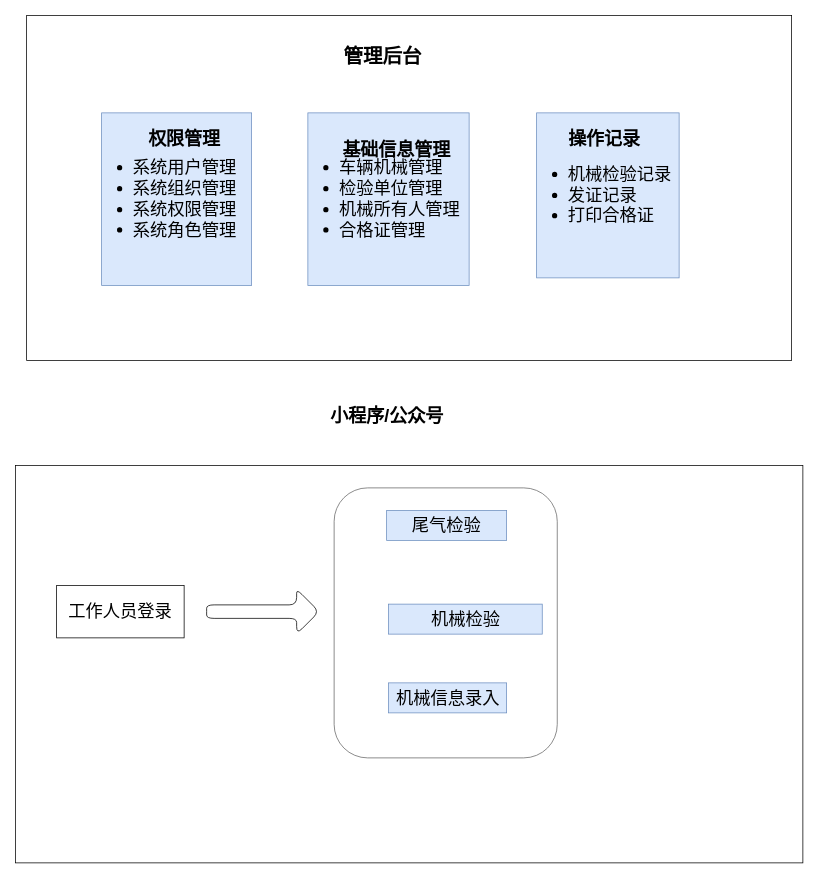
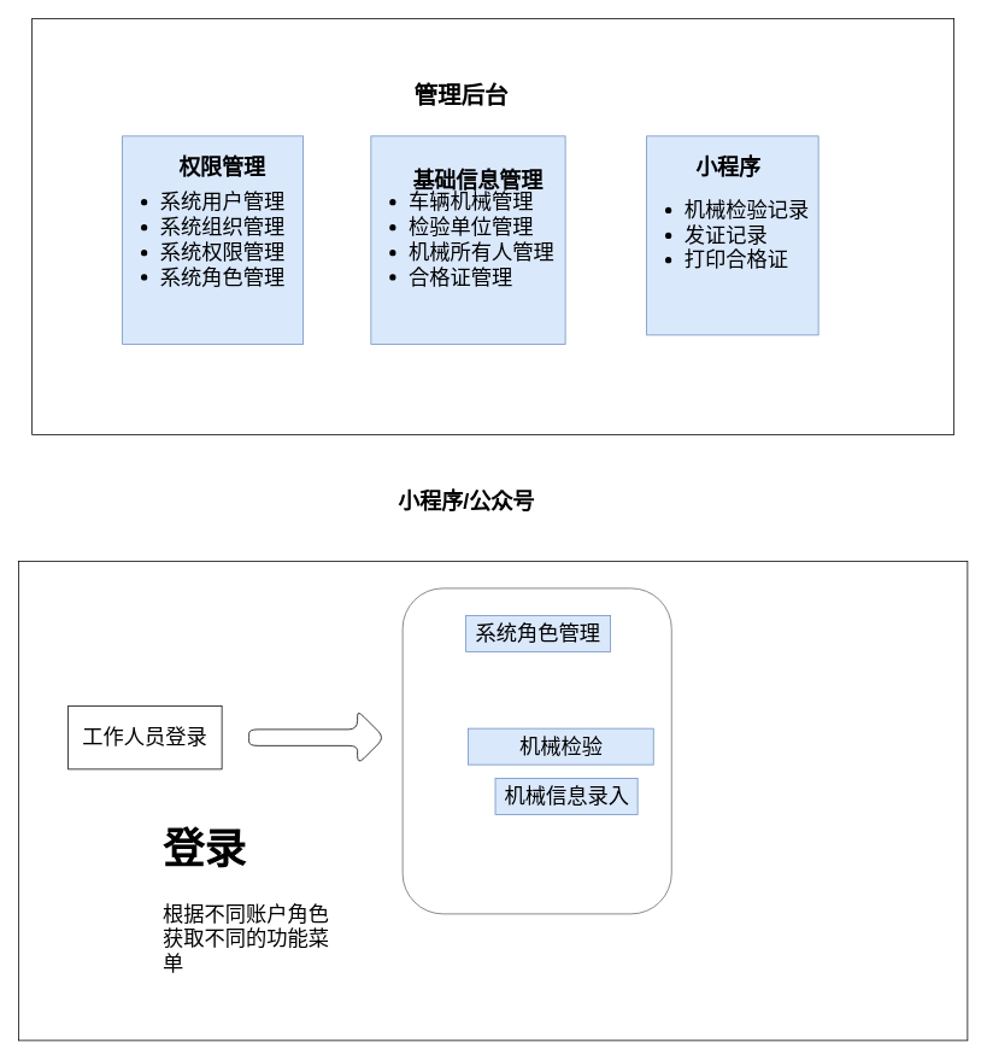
  <mxCell id="0" />
  <mxCell id="1" parent="0" />
  <mxCell id="2" value="" style="rounded=0;whiteSpace=wrap;html=1;strokeColor=#000000;strokeWidth=1;fillColor=#ffffff;" vertex="1" parent="1"><mxGeometry x="35" y="20" width="1020" height="460" as="geometry" /></mxCell>
- <mxCell id="3" value="&lt;font style=&quot;font-size: 26px&quot;&gt;&lt;b&gt;管理后台&lt;/b&gt;&lt;/font&gt;" style="text;html=1;strokeColor=none;fillColor=none;align=center;verticalAlign=middle;whiteSpace=wrap;rounded=0;" vertex="1" parent="1"><mxGeometry x="365" y="65" width="290" height="20" as="geometry" /></mxCell>
+ <mxCell id="3" value="&lt;font style=&quot;font-size: 26px&quot;&gt;&lt;b&gt;管理后台&lt;/b&gt;&lt;/font&gt;" style="text;html=1;strokeColor=none;fillColor=none;align=center;verticalAlign=middle;whiteSpace=wrap;rounded=0;" vertex="1" parent="1"><mxGeometry x="365" y="95" width="290" height="20" as="geometry" /></mxCell>
  <mxCell id="4" value="&lt;ul style=&quot;font-size: 23px&quot;&gt;&lt;li&gt;系统用户管理&lt;/li&gt;&lt;li&gt;系统组织管理&lt;/li&gt;&lt;li&gt;系统权限管理&lt;/li&gt;&lt;li&gt;系统角色管理&lt;/li&gt;&lt;/ul&gt;" style="text;html=1;whiteSpace=wrap;verticalAlign=middle;overflow=hidden;strokeWidth=1;fillColor=#dae8fc;strokeColor=#6c8ebf;" vertex="1" parent="1"><mxGeometry x="135" y="150" width="200" height="230" as="geometry" /></mxCell>
  <mxCell id="5" value="&lt;ul style=&quot;font-size: 23px&quot;&gt;&lt;li&gt;车辆机械管理&lt;/li&gt;&lt;li&gt;检验单位管理&lt;/li&gt;&lt;li&gt;机械所有人管理&lt;/li&gt;&lt;li&gt;合格证管理&lt;/li&gt;&lt;/ul&gt;" style="text;fillColor=#dae8fc;html=1;whiteSpace=wrap;verticalAlign=middle;overflow=hidden;strokeColor=#6c8ebf;" vertex="1" parent="1"><mxGeometry x="410" y="150" width="215" height="230" as="geometry" /></mxCell>
  <mxCell id="6" style="edgeStyle=orthogonalEdgeStyle;rounded=0;orthogonalLoop=1;jettySize=auto;html=1;exitX=0.5;exitY=1;exitDx=0;exitDy=0;" edge="1" parent="1" source="4" target="4"><mxGeometry relative="1" as="geometry" /></mxCell>
  <mxCell id="7" value="权限管理" style="text;strokeColor=none;fillColor=none;html=1;fontSize=24;fontStyle=1;verticalAlign=middle;align=center;" vertex="1" parent="1"><mxGeometry x="195" y="165" width="100" height="40" as="geometry" /></mxCell>
  <mxCell id="8" value="基础信息管理" style="text;strokeColor=none;fillColor=none;html=1;fontSize=24;fontStyle=1;verticalAlign=middle;align=center;" vertex="1" parent="1"><mxGeometry x="477.5" y="180" width="100" height="40" as="geometry" /></mxCell>
  <mxCell id="9" value="&lt;ul style=&quot;font-size: 23px&quot;&gt;&lt;li&gt;机械检验记录&lt;/li&gt;&lt;li&gt;发证记录&lt;/li&gt;&lt;li&gt;打印合格证&lt;/li&gt;&lt;/ul&gt;" style="text;fillColor=#dae8fc;html=1;whiteSpace=wrap;verticalAlign=middle;overflow=hidden;strokeColor=#6c8ebf;" vertex="1" parent="1"><mxGeometry x="715" y="150" width="190" height="220" as="geometry" /></mxCell>
- <mxCell id="10" value="&lt;font&gt;操作记录&lt;/font&gt;" style="text;html=1;fontSize=24;fontStyle=1;verticalAlign=middle;align=center;" vertex="1" parent="1"><mxGeometry x="755" y="165" width="100" height="40" as="geometry" /></mxCell>
+ <mxCell id="10" value="&lt;font&gt;小程序&lt;/font&gt;" style="text;html=1;fontSize=24;fontStyle=1;verticalAlign=middle;align=center;" vertex="1" parent="1"><mxGeometry x="755" y="165" width="100" height="40" as="geometry" /></mxCell>
  <mxCell id="11" style="edgeStyle=orthogonalEdgeStyle;rounded=0;orthogonalLoop=1;jettySize=auto;html=1;exitX=0.5;exitY=1;exitDx=0;exitDy=0;" edge="1" parent="1" source="5" target="5"><mxGeometry relative="1" as="geometry" /></mxCell>
  <mxCell id="12" value="" style="rounded=0;whiteSpace=wrap;html=1;strokeWidth=1;" vertex="1" parent="1"><mxGeometry x="20" y="620" width="1050" height="530" as="geometry" /></mxCell>
  <mxCell id="13" value="小程序/公众号" style="text;strokeColor=none;fillColor=none;html=1;fontSize=24;fontStyle=1;verticalAlign=middle;align=center;rounded=1;" vertex="1" parent="1"><mxGeometry x="465" y="535" width="100" height="40" as="geometry" /></mxCell>
- <mxCell id="14" value="尾气检验" style="text;html=1;fillColor=#dae8fc;align=center;verticalAlign=middle;whiteSpace=wrap;rounded=0;fontSize=23;strokeColor=#6c8ebf;" vertex="1" parent="1"><mxGeometry x="515" y="680" width="160" height="40" as="geometry" /></mxCell>
+ <mxCell id="14" value="系统角色管理" style="text;html=1;fillColor=#dae8fc;align=center;verticalAlign=middle;whiteSpace=wrap;rounded=0;fontSize=23;strokeColor=#6c8ebf;" vertex="1" parent="1"><mxGeometry x="515" y="680" width="160" height="40" as="geometry" /></mxCell>
  <mxCell id="15" value="机械检验" style="text;html=1;fillColor=#dae8fc;align=center;verticalAlign=middle;whiteSpace=wrap;rounded=0;fontSize=23;strokeColor=#6c8ebf;" vertex="1" parent="1"><mxGeometry x="517.5" y="805" width="205" height="40" as="geometry" /></mxCell>
- <mxCell id="16" value="机械信息录入" style="text;html=1;fillColor=#dae8fc;align=center;verticalAlign=middle;whiteSpace=wrap;rounded=0;fontSize=23;strokeColor=#6c8ebf;" vertex="1" parent="1"><mxGeometry x="517.5" y="910" width="157.5" height="40" as="geometry" /></mxCell>
+ <mxCell id="16" value="机械信息录入" style="text;html=1;fillColor=#dae8fc;align=center;verticalAlign=middle;whiteSpace=wrap;rounded=0;fontSize=23;strokeColor=#6c8ebf;" vertex="1" parent="1"><mxGeometry x="547.5" y="860" width="157.5" height="40" as="geometry" /></mxCell>
  <mxCell id="17" value="工作人员登录" style="text;html=1;fillColor=none;align=center;verticalAlign=middle;whiteSpace=wrap;rounded=0;fontSize=23;fontColor=#000000;strokeColor=#000000;" vertex="1" parent="1"><mxGeometry x="75" y="780" width="170" height="70" as="geometry" /></mxCell>
  <mxCell id="18" value="" style="rounded=1;whiteSpace=wrap;html=1;strokeWidth=1;fontSize=23;strokeColor=#666666;fontColor=#333333;fillColor=none;" vertex="1" parent="1"><mxGeometry x="445" y="650" width="297.5" height="360" as="geometry" /></mxCell>
+ <mxCell id="19" value="&lt;h1&gt;登录&lt;/h1&gt;&lt;p&gt;根据不同账户角色获取不同的功能菜单&lt;/p&gt;" style="text;html=1;strokeColor=none;fillColor=none;spacing=5;spacingTop=-20;whiteSpace=wrap;overflow=hidden;rounded=0;fontSize=23;fontColor=#000000;" vertex="1" parent="1"><mxGeometry x="175" y="890" width="200" height="200" as="geometry" /></mxCell>
  <mxCell id="20" value="" style="shape=singleArrow;whiteSpace=wrap;html=1;rounded=1;strokeColor=#000000;strokeWidth=1;fillColor=none;fontSize=23;fontColor=#000000;" vertex="1" parent="1"><mxGeometry x="275" y="785" width="150" height="60" as="geometry" /></mxCell>
